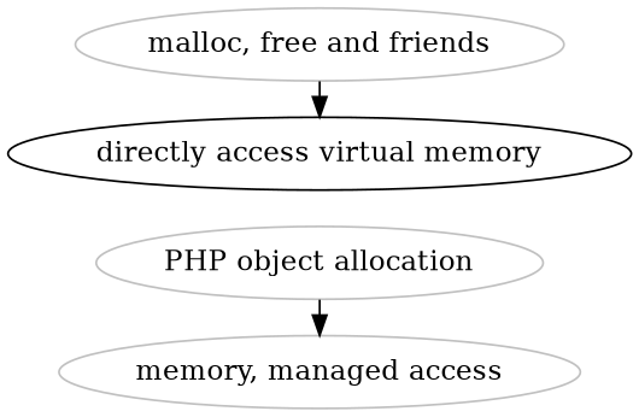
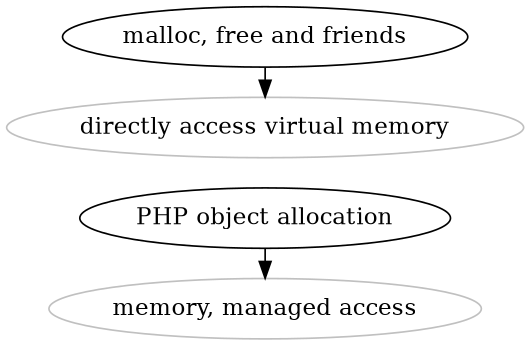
  digraph {
    rankdir=LR
    ranksep=0.75
-   n1 [label="PHP object allocation" color=gray]
+   n1 [label="PHP object allocation"]
    n2 [color=gray label="memory, managed access"]
-   n3 [label="malloc, free and friends" color=gray]
-   n4 [color=black label="directly access virtual memory"]
+   n3 [label="malloc, free and friends"]
+   n4 [color=gray label="directly access virtual memory"]
    subgraph sub_1 {
      rank=same
      n1
      n2
    }
    subgraph sub_2 {
      rank=same
      n3
      n4
    }
    n1 -> n2
    n3 -> n4
  }
